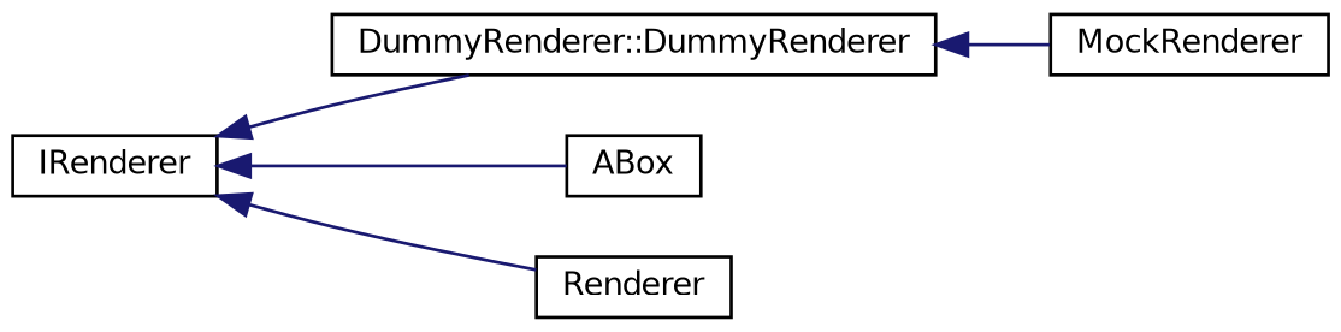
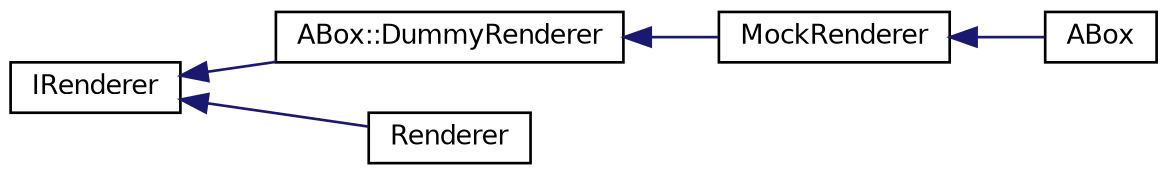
  digraph {
    fontname="DejaVu Sans"
    rankdir=LR
    node [color=black fillcolor=white fontname="DejaVu Sans" fontsize=10 shape=record style=filled]
    edge [color=midnightblue dir=back fontname="DejaVu Sans" fontsize=10 labelfontname=Helvetica labelfontsize=10 style=solid]
    n1 [height=0.2 label=IRenderer width=0.4]
-   n2 [height=0.2 label="DummyRenderer::DummyRenderer" width=0.4]
+   n2 [height=0.2 label="ABox::DummyRenderer" width=0.4]
    n3 [height=0.2 label=ABox width=0.4]
    n4 [height=0.2 label=Renderer width=0.4]
    n5 [height=0.2 label=MockRenderer width=0.4]
    n1 -> n2
-   n1 -> n3
+   n5 -> n3
    n1 -> n4
    n2 -> n5
  }
